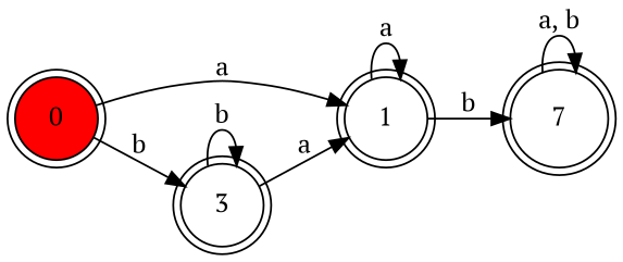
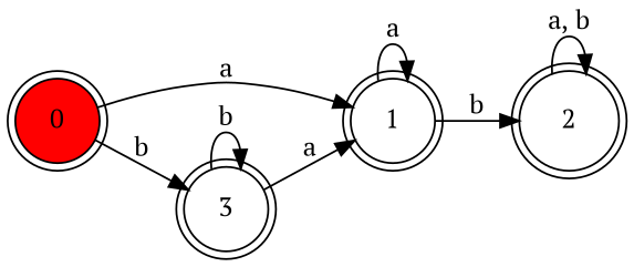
  digraph {
    fontname="PT Serif"
    rankdir=LR
    node [fontname="PT Serif" shape=doublecircle]
    edge [fontname="PT Serif"]
    0 [fillcolor=red style=filled]
    1
    3
-   2 [label=7]
+   2
    0 -> 1 [label=a]
    0 -> 3 [label=b]
    1 -> 1 [label=a]
    1 -> 2 [label=b]
    3 -> 1 [label=a]
    3 -> 3 [label=b]
    2 -> 2 [label="a, b"]
  }
